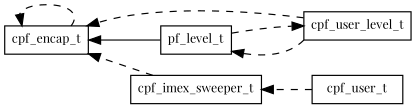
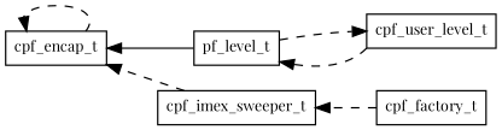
  digraph {
    concentrate=true
    fontname="Playfair Display"
    rankdir=RL
    node [fontname="Playfair Display" fontsize=10.5 margin=0.08 shape=box]
    edge [color="#000000" fontname="Playfair Display" fontsize=9.5 style=dashed]
    n1 [height=0.0 label=cpf_imex_sweeper_t]
    n2 [height=0.0 label=cpf_encap_t]
    n3 [height=0.0 label=cpf_user_level_t]
    n4 [height=0.0 label=pf_level_t]
-   n5 [height=0.0 label=cpf_user_t]
+   n5 [height=0.0 label=cpf_factory_t]
    n1 -> n2
    n2 -> n2
-   n3 -> n2
    n3 -> n4 [tailport=sw]
    n4 -> n2 [style=""]
    n4 -> n3 [headport=w]
    n5 -> n1
  }
